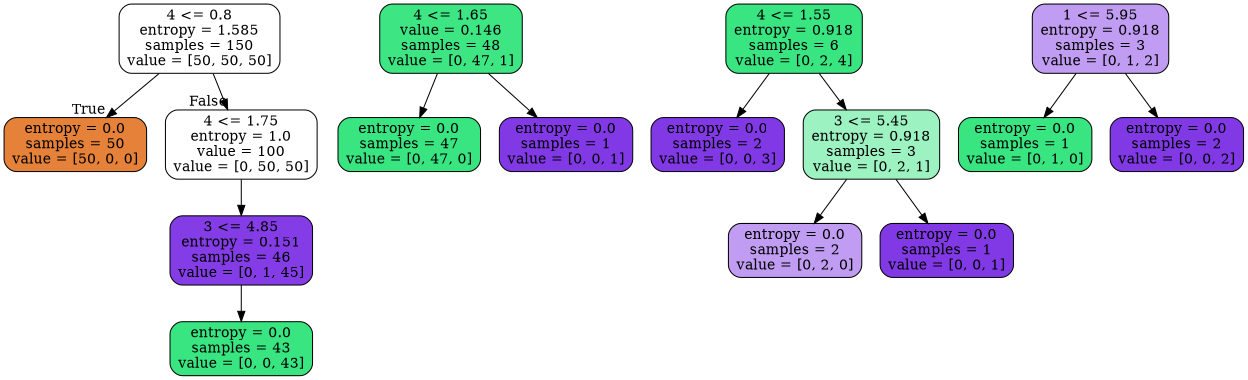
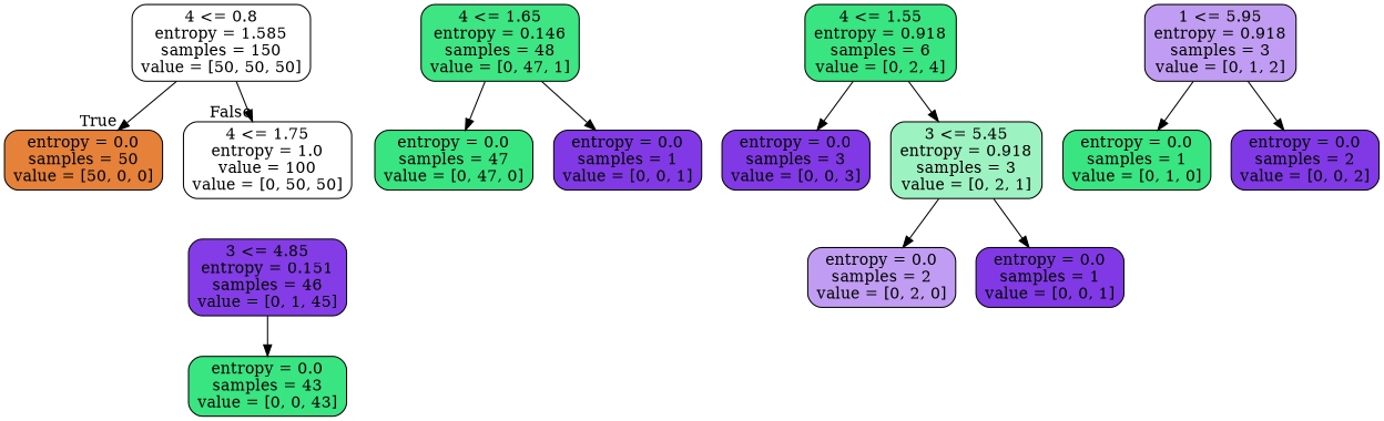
  digraph {
    fontname="DejaVu Serif"
    node [color=black fillcolor="#39e581ff" fontname="DejaVu Serif" shape=box style="filled, rounded"]
    edge [fontname="DejaVu Serif"]
    n1 [fillcolor="#e5813900" label="4 <= 0.8\nentropy = 1.585\nsamples = 150\nvalue = [50, 50, 50]"]
    n2 [fillcolor="#e58139ff" label="entropy = 0.0\nsamples = 50\nvalue = [50, 0, 0]"]
    n3 [fillcolor="#39e58100" label="4 <= 1.75\nentropy = 1.0\nvalue = 100\nvalue = [0, 50, 50]"]
    n4 [fillcolor="#8139e5f9" label="3 <= 4.85\nentropy = 0.151\nsamples = 46\nvalue = [0, 1, 45]"]
    n5 [label="entropy = 0.0\nsamples = 43\nvalue = [0, 0, 43]"]
-   n6 [fillcolor="#39e581fa" label="4 <= 1.65\nvalue = 0.146\nsamples = 48\nvalue = [0, 47, 1]"]
+   n6 [fillcolor="#39e581fa" label="4 <= 1.65\nentropy = 0.146\nsamples = 48\nvalue = [0, 47, 1]"]
    n7 [label="entropy = 0.0\nsamples = 47\nvalue = [0, 47, 0]"]
    n8 [fillcolor="#8139e5ff" label="entropy = 0.0\nsamples = 1\nvalue = [0, 0, 1]"]
    n9 [label="4 <= 1.55\nentropy = 0.918\nsamples = 6\nvalue = [0, 2, 4]"]
-   n10 [fillcolor="#8139e5ff" label="entropy = 0.0\nsamples = 2\nvalue = [0, 0, 3]"]
+   n10 [fillcolor="#8139e5ff" label="entropy = 0.0\nsamples = 3\nvalue = [0, 0, 3]"]
    n11 [fillcolor="#39e5817f" label="3 <= 5.45\nentropy = 0.918\nsamples = 3\nvalue = [0, 2, 1]"]
    n12 [fillcolor="#8139e57f" label="entropy = 0.0\nsamples = 2\nvalue = [0, 2, 0]"]
    n13 [fillcolor="#8139e5ff" label="entropy = 0.0\nsamples = 1\nvalue = [0, 0, 1]"]
    n14 [fillcolor="#8139e57f" label="1 <= 5.95\nentropy = 0.918\nsamples = 3\nvalue = [0, 1, 2]"]
    n15 [label="entropy = 0.0\nsamples = 1\nvalue = [0, 1, 0]"]
    n16 [fillcolor="#8139e5ff" label="entropy = 0.0\nsamples = 2\nvalue = [0, 0, 2]"]
    n1 -> n2 [headlabel=True labelangle=45 labeldistance=2.5]
    n1 -> n3 [headlabel=False labelangle=-45 labeldistance=2.5]
-   n3 -> n4
    n4 -> n5
    n6 -> n7
    n6 -> n8
    n9 -> n10
    n9 -> n11
    n11 -> n12
    n11 -> n13
    n14 -> n15
    n14 -> n16
  }
